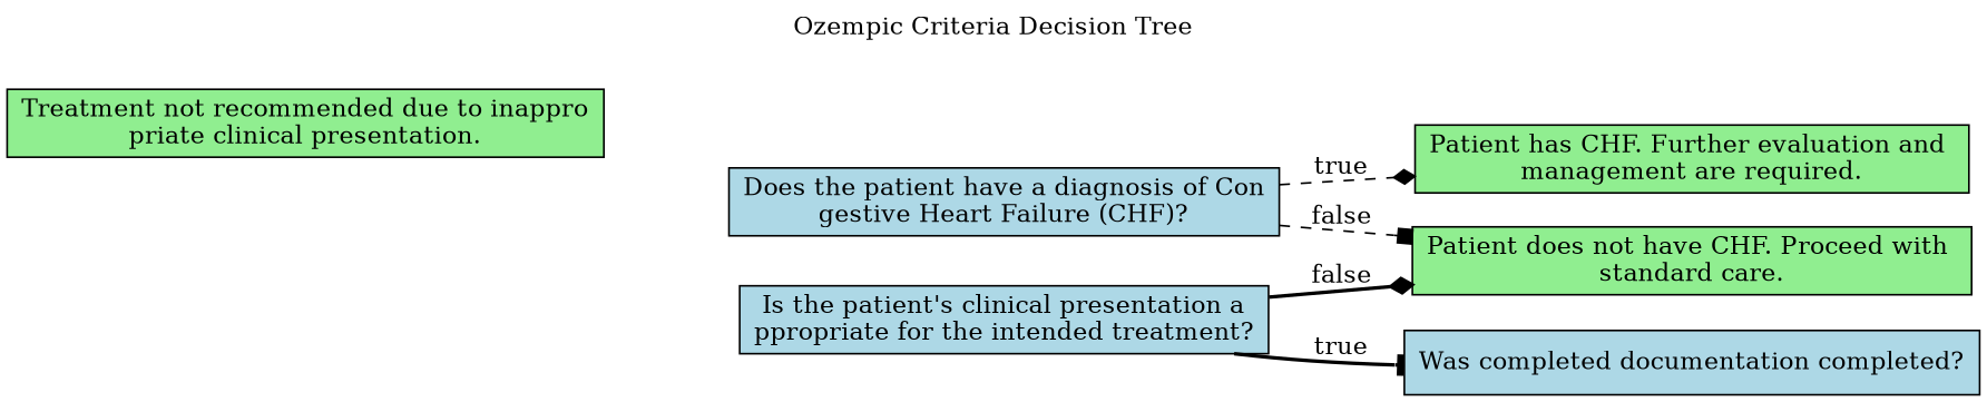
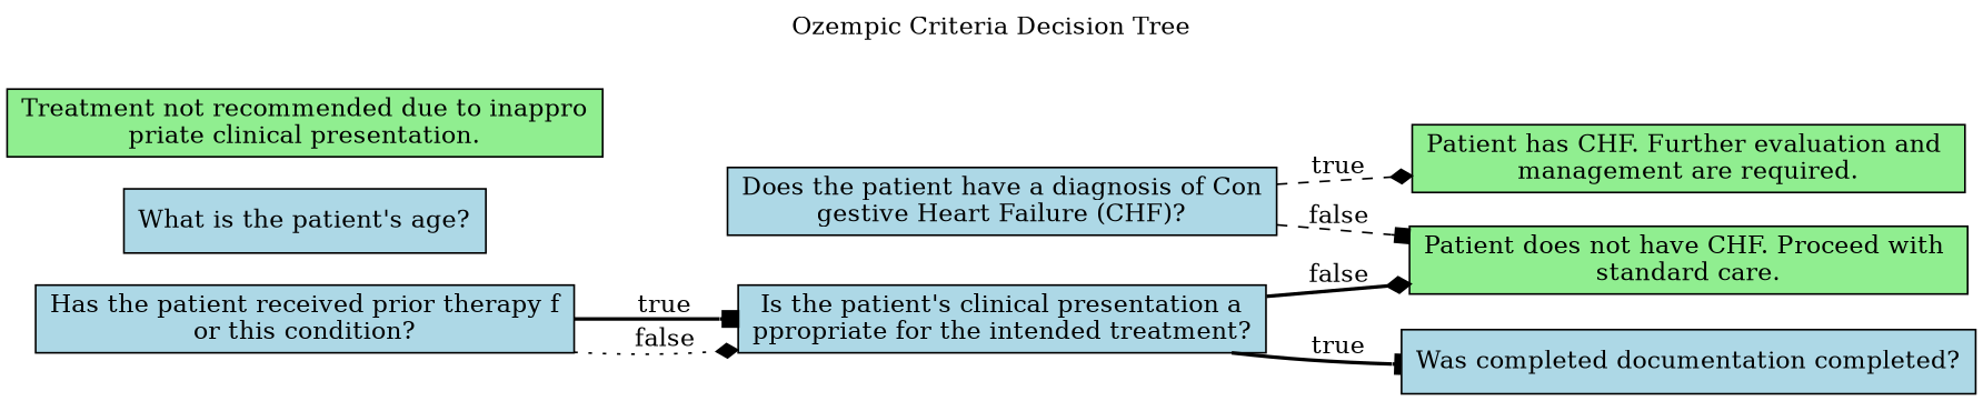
  digraph {
    label="Ozempic Criteria Decision Tree"
    labelloc=t
    rankdir=LR
    node [fillcolor=lightblue shape=box style=filled]
    edge [arrowhead=diamond style=bold]
    n1 [label="Does the patient have a diagnosis of Con\ngestive Heart Failure (CHF)?"]
    n2 [fillcolor=lightgreen label="Patient has CHF. Further evaluation and \nmanagement are required."]
    n3 [fillcolor=lightgreen label="Patient does not have CHF. Proceed with \nstandard care."]
+   n4 [label="What is the patient's age?"]
+   n5 [label="Has the patient received prior therapy f\nor this condition?"]
    n6 [label="Is the patient's clinical presentation a\nppropriate for the intended treatment?"]
    n7 [label="Was completed documentation completed?"]
    n8 [fillcolor=lightgreen label="Treatment not recommended due to inappro\npriate clinical presentation."]
    n1 -> n2 [label=true style=dashed]
    n1 -> n3 [arrowhead=box label=false style=dashed]
+   n5 -> n6 [arrowhead=box label=true]
+   n5 -> n6 [label=false style=dotted]
    n6 -> n3 [label=false]
    n6 -> n7 [arrowhead=tee label=true]
  }
